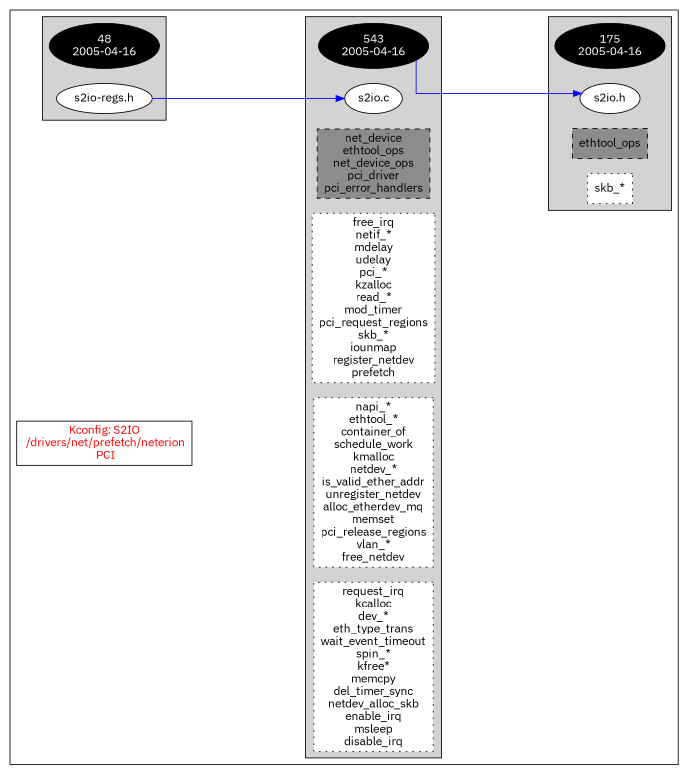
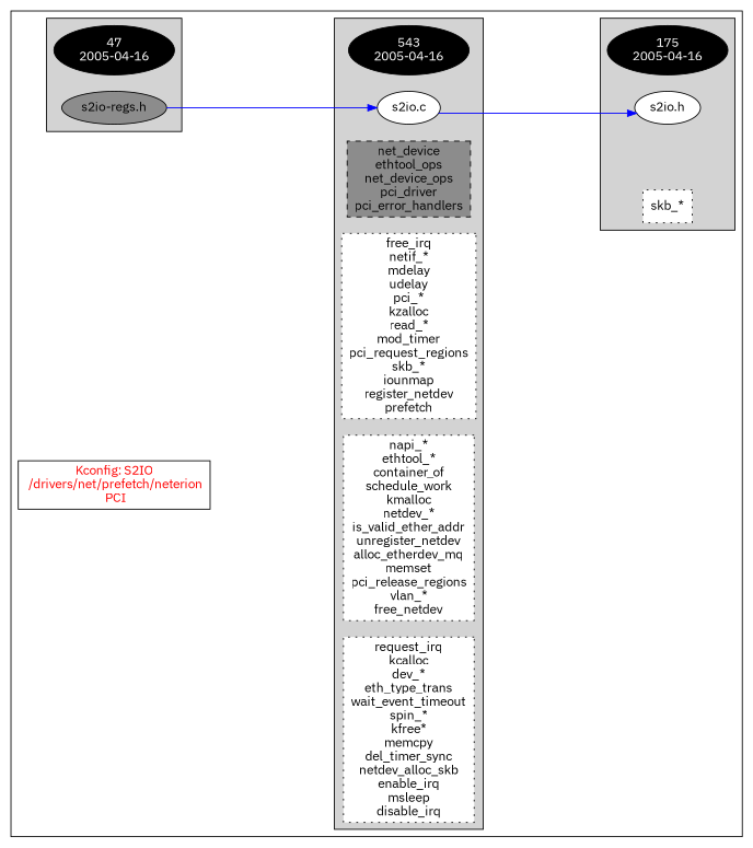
  digraph {
    fontname="IBM Plex Sans"
    rankdir=LR
    ranksep=2
    splines=ortho
    node [fillcolor=white fontcolor=black fontname="IBM Plex Sans" style=filled shape=box]
    edge [color=blue fontname="IBM Plex Sans"]
    n1 [fillcolor=black fontcolor=white label="175\n2005-04-16" shape=""]
    n2 [label="s2io.h\n" shape=""]
-   n3 [fillcolor=grey55 label="ethtool_ops\n" style="filled,dashed"]
    n4 [label="skb_*\n" style="filled,dotted"]
    n5 [fillcolor=black fontcolor=white label="543\n2005-04-16" shape=""]
    n6 [label="s2io.c\n" shape=""]
    n7 [fillcolor=grey55 label="net_device\nethtool_ops\nnet_device_ops\npci_driver\npci_error_handlers\n" style="filled,dashed"]
    n8 [label="free_irq\nnetif_*\nmdelay\nudelay\npci_*\nkzalloc\nread_*\nmod_timer\npci_request_regions\nskb_*\niounmap\nregister_netdev\nprefetch\n" style="filled,dotted"]
    n9 [label="napi_*\nethtool_*\ncontainer_of\nschedule_work\nkmalloc\nnetdev_*\nis_valid_ether_addr\nunregister_netdev\nalloc_etherdev_mq\nmemset\npci_release_regions\nvlan_*\nfree_netdev\n" style="filled,dotted"]
    n10 [label="request_irq\nkcalloc\ndev_*\neth_type_trans\nwait_event_timeout\nspin_*\nkfree*\nmemcpy\ndel_timer_sync\nnetdev_alloc_skb\nenable_irq\nmsleep\ndisable_irq\n" style="filled,dotted"]
-   n11 [fillcolor=black fontcolor=white label="48\n2005-04-16" shape=""]
-   n12 [label="s2io-regs.h\n" shape=""]
+   n11 [fillcolor=black fontcolor=white label="47\n2005-04-16" shape=""]
+   n12 [fillcolor=grey55 label="s2io-regs.h\n" shape=""]
    n13 [fontcolor=red label="Kconfig: S2IO\n /drivers/net/prefetch/neterion\n  PCI " fillcolor="" style=""]
    subgraph cluster_1 {
      n13
      subgraph cluster_2 {
        style=filled
        n1
        n2
-       n3
        n4
      }
      subgraph cluster_3 {
        style=filled
        n5
        n6
        n7
        n8
        n9
        n10
      }
      subgraph cluster_4 {
        style=filled
        n11
        n12
      }
    }
-   n5 -> n2
+   n6 -> n2
    n12 -> n6
  }
